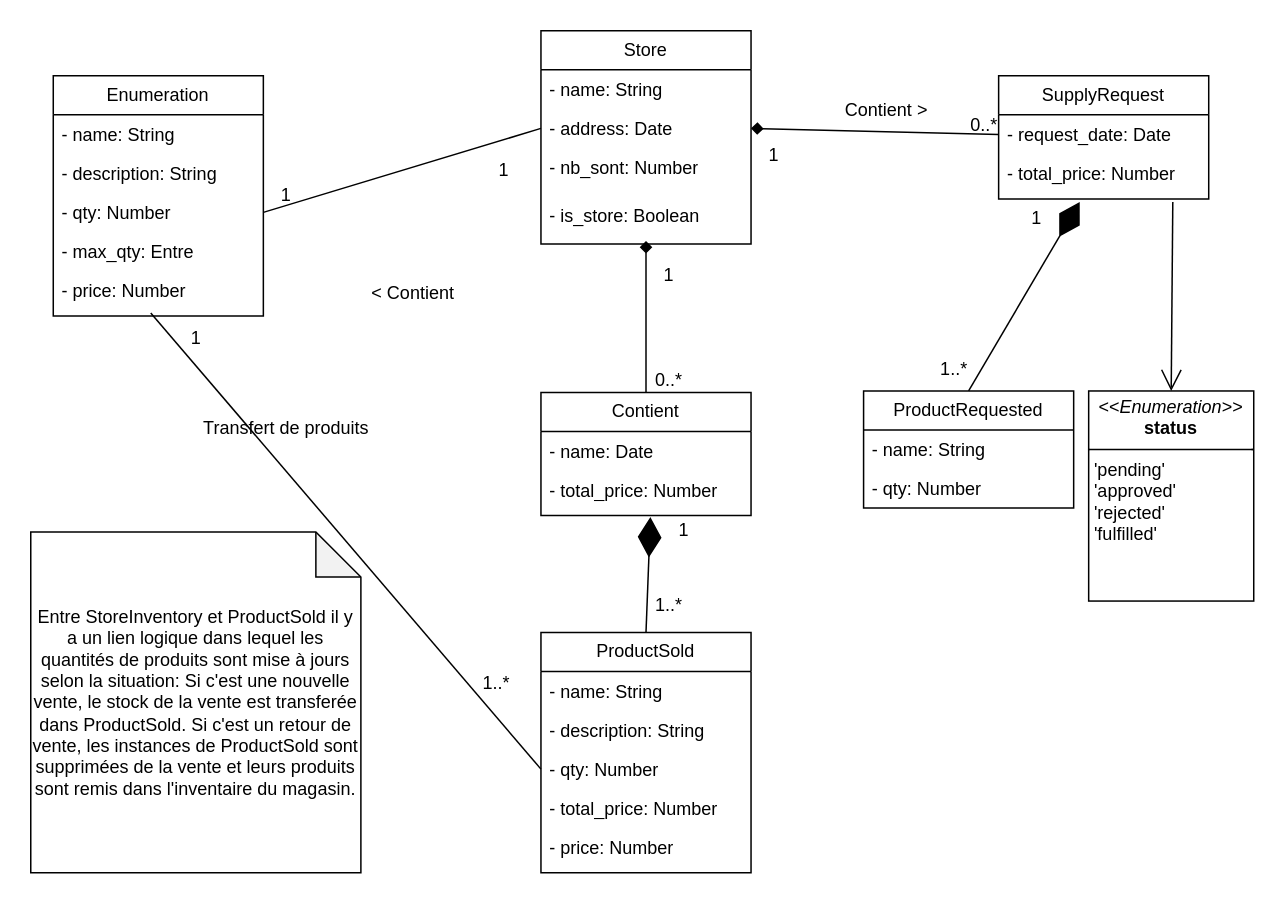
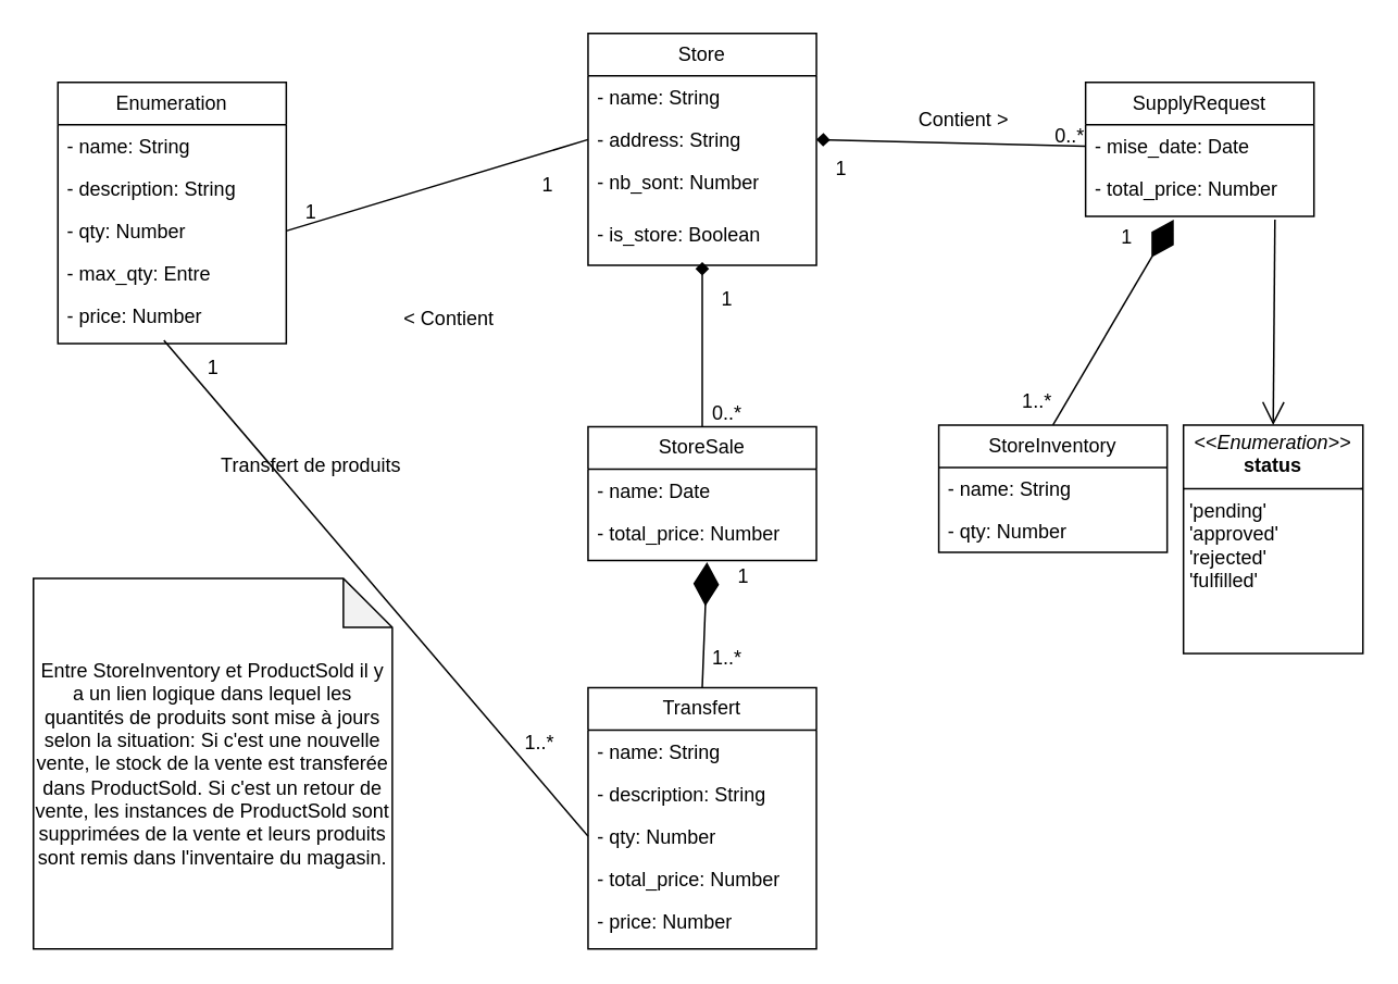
  <mxCell id="0" />
  <mxCell id="1" parent="0" />
  <mxCell id="2" value="Store" style="swimlane;fontStyle=0;childLayout=stackLayout;horizontal=1;startSize=26;fillColor=none;horizontalStack=0;resizeParent=1;resizeParentMax=0;resizeLast=0;collapsible=1;marginBottom=0;whiteSpace=wrap;html=1;" parent="1" vertex="1"><mxGeometry x="360" y="20" width="140" height="142" as="geometry" /></mxCell>
  <mxCell id="3" value="- name: String" style="text;strokeColor=none;fillColor=none;align=left;verticalAlign=top;spacingLeft=4;spacingRight=4;overflow=hidden;rotatable=0;points=[[0,0.5],[1,0.5]];portConstraint=eastwest;whiteSpace=wrap;html=1;" parent="2" vertex="1"><mxGeometry y="26" width="140" height="26" as="geometry" /></mxCell>
- <mxCell id="4" value="- address: Date" style="text;strokeColor=none;fillColor=none;align=left;verticalAlign=top;spacingLeft=4;spacingRight=4;overflow=hidden;rotatable=0;points=[[0,0.5],[1,0.5]];portConstraint=eastwest;whiteSpace=wrap;html=1;" parent="2" vertex="1"><mxGeometry y="52" width="140" height="26" as="geometry" /></mxCell>
+ <mxCell id="4" value="- address: String" style="text;strokeColor=none;fillColor=none;align=left;verticalAlign=top;spacingLeft=4;spacingRight=4;overflow=hidden;rotatable=0;points=[[0,0.5],[1,0.5]];portConstraint=eastwest;whiteSpace=wrap;html=1;" parent="2" vertex="1"><mxGeometry y="52" width="140" height="26" as="geometry" /></mxCell>
  <mxCell id="5" value="- nb_sont: Number" style="text;strokeColor=none;fillColor=none;align=left;verticalAlign=top;spacingLeft=4;spacingRight=4;overflow=hidden;rotatable=0;points=[[0,0.5],[1,0.5]];portConstraint=eastwest;whiteSpace=wrap;html=1;" parent="2" vertex="1"><mxGeometry y="78" width="140" height="32" as="geometry" /></mxCell>
  <mxCell id="6" value="- is_store: Boolean" style="text;strokeColor=none;fillColor=none;align=left;verticalAlign=top;spacingLeft=4;spacingRight=4;overflow=hidden;rotatable=0;points=[[0,0.5],[1,0.5]];portConstraint=eastwest;whiteSpace=wrap;html=1;" vertex="1" parent="2"><mxGeometry y="110" width="140" height="32" as="geometry" /></mxCell>
  <mxCell id="7" value="Enumeration" style="swimlane;fontStyle=0;childLayout=stackLayout;horizontal=1;startSize=26;fillColor=none;horizontalStack=0;resizeParent=1;resizeParentMax=0;resizeLast=0;collapsible=1;marginBottom=0;whiteSpace=wrap;html=1;" parent="1" vertex="1"><mxGeometry x="35" y="50" width="140" height="160" as="geometry" /></mxCell>
  <mxCell id="8" value="- name: String" style="text;strokeColor=none;fillColor=none;align=left;verticalAlign=top;spacingLeft=4;spacingRight=4;overflow=hidden;rotatable=0;points=[[0,0.5],[1,0.5]];portConstraint=eastwest;whiteSpace=wrap;html=1;" parent="7" vertex="1"><mxGeometry y="26" width="140" height="26" as="geometry" /></mxCell>
  <mxCell id="9" value="- description: String" style="text;strokeColor=none;fillColor=none;align=left;verticalAlign=top;spacingLeft=4;spacingRight=4;overflow=hidden;rotatable=0;points=[[0,0.5],[1,0.5]];portConstraint=eastwest;whiteSpace=wrap;html=1;" parent="7" vertex="1"><mxGeometry y="52" width="140" height="26" as="geometry" /></mxCell>
  <mxCell id="10" value="- qty: Number" style="text;strokeColor=none;fillColor=none;align=left;verticalAlign=top;spacingLeft=4;spacingRight=4;overflow=hidden;rotatable=0;points=[[0,0.5],[1,0.5]];portConstraint=eastwest;whiteSpace=wrap;html=1;" parent="7" vertex="1"><mxGeometry y="78" width="140" height="26" as="geometry" /></mxCell>
  <mxCell id="11" value="- max_qty: Entre" style="text;strokeColor=none;fillColor=none;align=left;verticalAlign=top;spacingLeft=4;spacingRight=4;overflow=hidden;rotatable=0;points=[[0,0.5],[1,0.5]];portConstraint=eastwest;whiteSpace=wrap;html=1;" parent="7" vertex="1"><mxGeometry y="104" width="140" height="26" as="geometry" /></mxCell>
  <mxCell id="12" value="- price: Number" style="text;strokeColor=none;fillColor=none;align=left;verticalAlign=top;spacingLeft=4;spacingRight=4;overflow=hidden;rotatable=0;points=[[0,0.5],[1,0.5]];portConstraint=eastwest;whiteSpace=wrap;html=1;" parent="7" vertex="1"><mxGeometry y="130" width="140" height="30" as="geometry" /></mxCell>
- <mxCell id="13" value="ProductSold" style="swimlane;fontStyle=0;childLayout=stackLayout;horizontal=1;startSize=26;fillColor=none;horizontalStack=0;resizeParent=1;resizeParentMax=0;resizeLast=0;collapsible=1;marginBottom=0;whiteSpace=wrap;html=1;" parent="1" vertex="1"><mxGeometry x="360" y="421" width="140" height="160" as="geometry" /></mxCell>
+ <mxCell id="13" value="Transfert" style="swimlane;fontStyle=0;childLayout=stackLayout;horizontal=1;startSize=26;fillColor=none;horizontalStack=0;resizeParent=1;resizeParentMax=0;resizeLast=0;collapsible=1;marginBottom=0;whiteSpace=wrap;html=1;" parent="1" vertex="1"><mxGeometry x="360" y="421" width="140" height="160" as="geometry" /></mxCell>
  <mxCell id="14" value="- name: String" style="text;strokeColor=none;fillColor=none;align=left;verticalAlign=top;spacingLeft=4;spacingRight=4;overflow=hidden;rotatable=0;points=[[0,0.5],[1,0.5]];portConstraint=eastwest;whiteSpace=wrap;html=1;" parent="13" vertex="1"><mxGeometry y="26" width="140" height="26" as="geometry" /></mxCell>
  <mxCell id="15" value="- description: String" style="text;strokeColor=none;fillColor=none;align=left;verticalAlign=top;spacingLeft=4;spacingRight=4;overflow=hidden;rotatable=0;points=[[0,0.5],[1,0.5]];portConstraint=eastwest;whiteSpace=wrap;html=1;" parent="13" vertex="1"><mxGeometry y="52" width="140" height="26" as="geometry" /></mxCell>
  <mxCell id="16" value="- qty: Number" style="text;strokeColor=none;fillColor=none;align=left;verticalAlign=top;spacingLeft=4;spacingRight=4;overflow=hidden;rotatable=0;points=[[0,0.5],[1,0.5]];portConstraint=eastwest;whiteSpace=wrap;html=1;" parent="13" vertex="1"><mxGeometry y="78" width="140" height="26" as="geometry" /></mxCell>
  <mxCell id="17" value="- total_price: Number" style="text;strokeColor=none;fillColor=none;align=left;verticalAlign=top;spacingLeft=4;spacingRight=4;overflow=hidden;rotatable=0;points=[[0,0.5],[1,0.5]];portConstraint=eastwest;whiteSpace=wrap;html=1;" parent="13" vertex="1"><mxGeometry y="104" width="140" height="26" as="geometry" /></mxCell>
  <mxCell id="18" value="- price: Number" style="text;strokeColor=none;fillColor=none;align=left;verticalAlign=top;spacingLeft=4;spacingRight=4;overflow=hidden;rotatable=0;points=[[0,0.5],[1,0.5]];portConstraint=eastwest;whiteSpace=wrap;html=1;" parent="13" vertex="1"><mxGeometry y="130" width="140" height="30" as="geometry" /></mxCell>
- <mxCell id="19" value="Contient" style="swimlane;fontStyle=0;childLayout=stackLayout;horizontal=1;startSize=26;fillColor=none;horizontalStack=0;resizeParent=1;resizeParentMax=0;resizeLast=0;collapsible=1;marginBottom=0;whiteSpace=wrap;html=1;" parent="1" vertex="1"><mxGeometry x="360" y="261" width="140" height="82" as="geometry" /></mxCell>
+ <mxCell id="19" value="StoreSale" style="swimlane;fontStyle=0;childLayout=stackLayout;horizontal=1;startSize=26;fillColor=none;horizontalStack=0;resizeParent=1;resizeParentMax=0;resizeLast=0;collapsible=1;marginBottom=0;whiteSpace=wrap;html=1;" parent="1" vertex="1"><mxGeometry x="360" y="261" width="140" height="82" as="geometry" /></mxCell>
  <mxCell id="20" value="- name: Date" style="text;strokeColor=none;fillColor=none;align=left;verticalAlign=top;spacingLeft=4;spacingRight=4;overflow=hidden;rotatable=0;points=[[0,0.5],[1,0.5]];portConstraint=eastwest;whiteSpace=wrap;html=1;" parent="19" vertex="1"><mxGeometry y="26" width="140" height="26" as="geometry" /></mxCell>
  <mxCell id="21" value="- total_price: Number" style="text;strokeColor=none;fillColor=none;align=left;verticalAlign=top;spacingLeft=4;spacingRight=4;overflow=hidden;rotatable=0;points=[[0,0.5],[1,0.5]];portConstraint=eastwest;whiteSpace=wrap;html=1;" parent="19" vertex="1"><mxGeometry y="52" width="140" height="30" as="geometry" /></mxCell>
  <mxCell id="22" value="SupplyRequest" style="swimlane;fontStyle=0;childLayout=stackLayout;horizontal=1;startSize=26;fillColor=none;horizontalStack=0;resizeParent=1;resizeParentMax=0;resizeLast=0;collapsible=1;marginBottom=0;whiteSpace=wrap;html=1;" parent="1" vertex="1"><mxGeometry x="665" y="50" width="140" height="82" as="geometry" /></mxCell>
- <mxCell id="23" value="- request_date: Date" style="text;strokeColor=none;fillColor=none;align=left;verticalAlign=top;spacingLeft=4;spacingRight=4;overflow=hidden;rotatable=0;points=[[0,0.5],[1,0.5]];portConstraint=eastwest;whiteSpace=wrap;html=1;" parent="22" vertex="1"><mxGeometry y="26" width="140" height="26" as="geometry" /></mxCell>
+ <mxCell id="23" value="- mise_date: Date" style="text;strokeColor=none;fillColor=none;align=left;verticalAlign=top;spacingLeft=4;spacingRight=4;overflow=hidden;rotatable=0;points=[[0,0.5],[1,0.5]];portConstraint=eastwest;whiteSpace=wrap;html=1;" parent="22" vertex="1"><mxGeometry y="26" width="140" height="26" as="geometry" /></mxCell>
  <mxCell id="24" value="- total_price: Number" style="text;strokeColor=none;fillColor=none;align=left;verticalAlign=top;spacingLeft=4;spacingRight=4;overflow=hidden;rotatable=0;points=[[0,0.5],[1,0.5]];portConstraint=eastwest;whiteSpace=wrap;html=1;" parent="22" vertex="1"><mxGeometry y="52" width="140" height="30" as="geometry" /></mxCell>
  <mxCell id="25" value="&lt;p style=&quot;margin:0px;margin-top:4px;text-align:center;&quot;&gt;&lt;i&gt;&amp;lt;&amp;lt;Enumeration&amp;gt;&amp;gt;&lt;/i&gt;&lt;br&gt;&lt;b&gt;status&lt;/b&gt;&lt;/p&gt;&lt;hr size=&quot;1&quot; style=&quot;border-style:solid;&quot;&gt;&lt;p style=&quot;margin:0px;margin-left:4px;&quot;&gt;'pending'&lt;/p&gt;&lt;p style=&quot;margin:0px;margin-left:4px;&quot;&gt;'approved'&lt;/p&gt;&lt;p style=&quot;margin:0px;margin-left:4px;&quot;&gt;'rejected'&lt;/p&gt;&lt;p style=&quot;margin:0px;margin-left:4px;&quot;&gt;'fulfilled'&lt;/p&gt;" style="verticalAlign=top;align=left;overflow=fill;html=1;whiteSpace=wrap;" parent="1" vertex="1"><mxGeometry x="725" y="260" width="110" height="140" as="geometry" /></mxCell>
- <mxCell id="26" value="ProductRequested" style="swimlane;fontStyle=0;childLayout=stackLayout;horizontal=1;startSize=26;fillColor=none;horizontalStack=0;resizeParent=1;resizeParentMax=0;resizeLast=0;collapsible=1;marginBottom=0;whiteSpace=wrap;html=1;" parent="1" vertex="1"><mxGeometry x="575" y="260" width="140" height="78" as="geometry" /></mxCell>
+ <mxCell id="26" value="StoreInventory" style="swimlane;fontStyle=0;childLayout=stackLayout;horizontal=1;startSize=26;fillColor=none;horizontalStack=0;resizeParent=1;resizeParentMax=0;resizeLast=0;collapsible=1;marginBottom=0;whiteSpace=wrap;html=1;" parent="1" vertex="1"><mxGeometry x="575" y="260" width="140" height="78" as="geometry" /></mxCell>
  <mxCell id="27" value="- name: String" style="text;strokeColor=none;fillColor=none;align=left;verticalAlign=top;spacingLeft=4;spacingRight=4;overflow=hidden;rotatable=0;points=[[0,0.5],[1,0.5]];portConstraint=eastwest;whiteSpace=wrap;html=1;" parent="26" vertex="1"><mxGeometry y="26" width="140" height="26" as="geometry" /></mxCell>
  <mxCell id="28" value="- qty: Number" style="text;strokeColor=none;fillColor=none;align=left;verticalAlign=top;spacingLeft=4;spacingRight=4;overflow=hidden;rotatable=0;points=[[0,0.5],[1,0.5]];portConstraint=eastwest;whiteSpace=wrap;html=1;" parent="26" vertex="1"><mxGeometry y="52" width="140" height="26" as="geometry" /></mxCell>
  <mxCell id="29" value="" style="endArrow=open;endFill=1;endSize=12;html=1;rounded=0;exitX=0.829;exitY=1.067;exitDx=0;exitDy=0;entryX=0.5;entryY=0;entryDx=0;entryDy=0;exitPerimeter=0;" parent="1" source="24" target="25" edge="1"><mxGeometry width="160" relative="1" as="geometry"><mxPoint x="515" y="640" as="sourcePoint" /><mxPoint x="785" y="370" as="targetPoint" /></mxGeometry></mxCell>
  <mxCell id="30" value="" style="endArrow=diamondThin;endFill=1;endSize=24;html=1;rounded=0;entryX=0.386;entryY=1.067;entryDx=0;entryDy=0;entryPerimeter=0;exitX=0.5;exitY=0;exitDx=0;exitDy=0;" parent="1" source="26" target="24" edge="1"><mxGeometry width="160" relative="1" as="geometry"><mxPoint x="575" y="580" as="sourcePoint" /><mxPoint x="735" y="580" as="targetPoint" /></mxGeometry></mxCell>
  <mxCell id="31" value="" style="endArrow=diamondThin;endFill=1;endSize=24;html=1;rounded=0;entryX=0.521;entryY=1.033;entryDx=0;entryDy=0;entryPerimeter=0;exitX=0.5;exitY=0;exitDx=0;exitDy=0;" parent="1" source="13" target="21" edge="1"><mxGeometry width="160" relative="1" as="geometry"><mxPoint x="175" y="540" as="sourcePoint" /><mxPoint x="335" y="540" as="targetPoint" /></mxGeometry></mxCell>
  <mxCell id="32" value="1" style="text;html=1;align=center;verticalAlign=middle;resizable=0;points=[];autosize=1;strokeColor=none;fillColor=none;" parent="1" vertex="1"><mxGeometry x="440" y="338" width="30" height="30" as="geometry" /></mxCell>
  <mxCell id="33" value="1..*" style="text;html=1;align=center;verticalAlign=middle;resizable=0;points=[];autosize=1;strokeColor=none;fillColor=none;" parent="1" vertex="1"><mxGeometry x="425" y="388" width="40" height="30" as="geometry" /></mxCell>
  <mxCell id="34" value="1" style="text;html=1;align=center;verticalAlign=middle;resizable=0;points=[];autosize=1;strokeColor=none;fillColor=none;" parent="1" vertex="1"><mxGeometry x="675" y="130" width="30" height="30" as="geometry" /></mxCell>
  <mxCell id="35" value="1..*" style="text;html=1;align=center;verticalAlign=middle;resizable=0;points=[];autosize=1;strokeColor=none;fillColor=none;" parent="1" vertex="1"><mxGeometry x="615" y="231" width="40" height="30" as="geometry" /></mxCell>
  <mxCell id="36" value="" style="endArrow=none;html=1;rounded=0;entryX=0;entryY=0.5;entryDx=0;entryDy=0;exitX=1;exitY=0.5;exitDx=0;exitDy=0;" parent="1" source="10" target="4" edge="1"><mxGeometry width="50" height="50" relative="1" as="geometry"><mxPoint x="155" y="260" as="sourcePoint" /><mxPoint x="205" y="210" as="targetPoint" /></mxGeometry></mxCell>
  <mxCell id="37" value="" style="endArrow=diamond;html=1;rounded=0;entryX=0.5;entryY=0.938;entryDx=0;entryDy=0;entryPerimeter=0;exitX=0.5;exitY=0;exitDx=0;exitDy=0;" parent="1" source="19" target="6" edge="1"><mxGeometry width="50" height="50" relative="1" as="geometry"><mxPoint x="305" y="280" as="sourcePoint" /><mxPoint x="355" y="230" as="targetPoint" /></mxGeometry></mxCell>
  <mxCell id="38" value="" style="endArrow=diamond;html=1;rounded=0;entryX=1;entryY=0.5;entryDx=0;entryDy=0;exitX=0;exitY=0.5;exitDx=0;exitDy=0;" parent="1" source="23" target="4" edge="1"><mxGeometry width="50" height="50" relative="1" as="geometry"><mxPoint x="95" y="540" as="sourcePoint" /><mxPoint x="145" y="490" as="targetPoint" /></mxGeometry></mxCell>
  <mxCell id="39" value="1" style="text;html=1;align=center;verticalAlign=middle;resizable=0;points=[];autosize=1;strokeColor=none;fillColor=none;" parent="1" vertex="1"><mxGeometry x="320" y="98" width="30" height="30" as="geometry" /></mxCell>
  <mxCell id="40" value="1" style="text;html=1;align=center;verticalAlign=middle;resizable=0;points=[];autosize=1;strokeColor=none;fillColor=none;" parent="1" vertex="1"><mxGeometry x="500" y="88" width="30" height="30" as="geometry" /></mxCell>
  <mxCell id="41" value="1" style="text;html=1;align=center;verticalAlign=middle;resizable=0;points=[];autosize=1;strokeColor=none;fillColor=none;" parent="1" vertex="1"><mxGeometry x="430" y="168" width="30" height="30" as="geometry" /></mxCell>
  <mxCell id="42" value="1" style="text;html=1;align=center;verticalAlign=middle;resizable=0;points=[];autosize=1;strokeColor=none;fillColor=none;" parent="1" vertex="1"><mxGeometry x="175" y="115" width="30" height="30" as="geometry" /></mxCell>
  <mxCell id="43" value="0..*" style="text;html=1;align=center;verticalAlign=middle;resizable=0;points=[];autosize=1;strokeColor=none;fillColor=none;" parent="1" vertex="1"><mxGeometry x="425" y="238" width="40" height="30" as="geometry" /></mxCell>
  <mxCell id="44" value="0..*" style="text;html=1;align=center;verticalAlign=middle;resizable=0;points=[];autosize=1;strokeColor=none;fillColor=none;" parent="1" vertex="1"><mxGeometry x="635" y="68" width="40" height="30" as="geometry" /></mxCell>
  <mxCell id="45" value="&amp;lt; Contient" style="text;html=1;align=center;verticalAlign=middle;whiteSpace=wrap;rounded=0;" parent="1" vertex="1"><mxGeometry x="245" y="180" width="60" height="30" as="geometry" /></mxCell>
  <mxCell id="46" value="Contient &amp;gt;" style="text;html=1;align=center;verticalAlign=middle;resizable=0;points=[];autosize=1;strokeColor=none;fillColor=none;" parent="1" vertex="1"><mxGeometry x="545" y="58" width="90" height="30" as="geometry" /></mxCell>
  <mxCell id="47" value="" style="endArrow=none;html=1;rounded=0;entryX=0.464;entryY=0.933;entryDx=0;entryDy=0;entryPerimeter=0;exitX=0;exitY=0.5;exitDx=0;exitDy=0;" edge="1" parent="1" source="16" target="12"><mxGeometry width="50" height="50" relative="1" as="geometry"><mxPoint x="75" y="350" as="sourcePoint" /><mxPoint x="125" y="300" as="targetPoint" /></mxGeometry></mxCell>
  <mxCell id="48" value="1" style="text;html=1;align=center;verticalAlign=middle;resizable=0;points=[];autosize=1;strokeColor=none;fillColor=none;" vertex="1" parent="1"><mxGeometry x="115" y="210" width="30" height="30" as="geometry" /></mxCell>
  <mxCell id="49" value="1..*" style="text;html=1;align=center;verticalAlign=middle;resizable=0;points=[];autosize=1;strokeColor=none;fillColor=none;" vertex="1" parent="1"><mxGeometry x="310" y="440" width="40" height="30" as="geometry" /></mxCell>
  <mxCell id="50" value="Transfert de produits" style="text;html=1;align=center;verticalAlign=middle;resizable=0;points=[];autosize=1;strokeColor=none;fillColor=none;" vertex="1" parent="1"><mxGeometry x="125" y="270" width="130" height="30" as="geometry" /></mxCell>
  <mxCell id="51" value="Entre StoreInventory et ProductSold il y a un lien logique dans lequel les quantités de produits sont mise à jours selon la situation: Si c'est une nouvelle vente, le stock de la vente est transferée dans ProductSold. Si c'est un retour de vente, les instances de ProductSold sont supprimées de la vente et leurs produits sont remis dans l'inventaire du magasin." style="shape=note;whiteSpace=wrap;html=1;backgroundOutline=1;darkOpacity=0.05;" vertex="1" parent="1"><mxGeometry x="20" y="354" width="220" height="227" as="geometry" /></mxCell>
